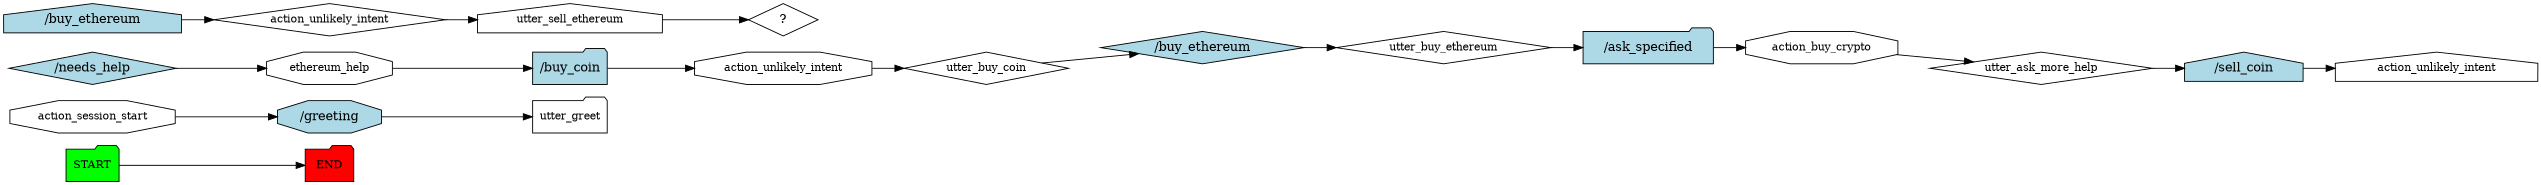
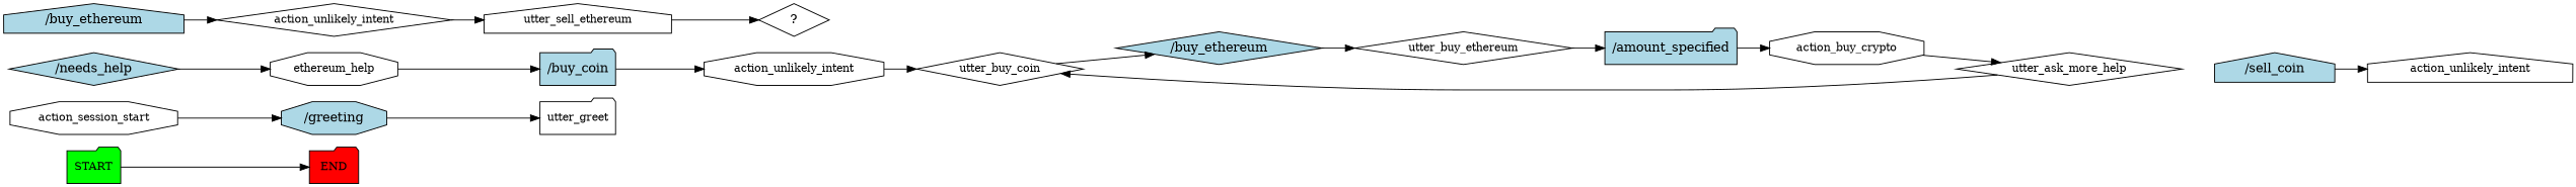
  digraph {
    rankdir=LR
    node [fontsize=12 shape=diamond]
    n1 [fillcolor=green label=START shape=folder style=filled]
    n2 [fillcolor=red label=END shape=folder style=filled]
    n3 [label=action_session_start shape=octagon]
    n4 [fillcolor=lightblue label="/greeting" shape=octagon style=filled fontsize=""]
    n5 [label=utter_greet shape=folder]
    n6 [fillcolor=lightblue label="/needs_help" style=filled fontsize=""]
    n7 [label=ethereum_help shape=octagon]
    n8 [fillcolor=lightblue label="/buy_coin" shape=folder style=filled fontsize=""]
    n9 [label=action_unlikely_intent shape=octagon]
    n10 [label=utter_buy_coin]
    n11 [fillcolor=lightblue label="/buy_ethereum" style=filled fontsize=""]
    n12 [label=utter_buy_ethereum]
-   n13 [fillcolor=lightblue label="/ask_specified" shape=folder style=filled fontsize=""]
+   n13 [fillcolor=lightblue label="/amount_specified" shape=folder style=filled fontsize=""]
    n14 [label=action_buy_crypto shape=octagon]
    n15 [label=utter_ask_more_help]
    n16 [fillcolor=lightblue label="/sell_coin" shape=house style=filled fontsize=""]
    n17 [label=action_unlikely_intent shape=house]
    n18 [fillcolor=lightblue label="/buy_ethereum" shape=house style=filled fontsize=""]
    n19 [label=action_unlikely_intent]
    n20 [label=utter_sell_ethereum shape=house]
    n21 [label="  ?  " fontsize=""]
    n1 -> n2
    n3 -> n4
    n4 -> n5
    n6 -> n7
    n7 -> n8
    n8 -> n9
    n9 -> n10
    n10 -> n11
    n11 -> n12
    n12 -> n13
    n13 -> n14
    n14 -> n15
-   n15 -> n16
+   n15 -> n10
    n16 -> n17
    n18 -> n19
    n19 -> n20
    n20 -> n21
  }
